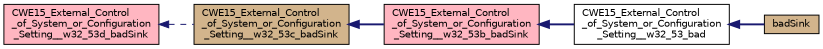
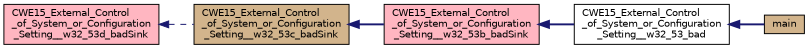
  digraph {
    rankdir=LR
    node [color=black fillcolor=lightpink fontname=Helvetica fontsize=10 shape=record style=filled]
    edge [color=midnightblue dir=back fontname=Helvetica fontsize=10 labelfontname=Helvetica labelfontsize=10 style=bold]
    n1 [fontcolor=black height=0.2 label="CWE15_External_Control\l_of_System_or_Configuration\l_Setting__w32_53d_badSink" width=0.4]
    n2 [fillcolor=tan height=0.2 label="CWE15_External_Control\l_of_System_or_Configuration\l_Setting__w32_53c_badSink" width=0.4]
    n3 [height=0.2 label="CWE15_External_Control\l_of_System_or_Configuration\l_Setting__w32_53b_badSink" width=0.4]
    n4 [fillcolor=white height=0.2 label="CWE15_External_Control\l_of_System_or_Configuration\l_Setting__w32_53_bad" width=0.4]
-   n5 [fillcolor=tan height=0.2 label=badSink width=0.4]
+   n5 [fillcolor=tan height=0.2 label=main width=0.4]
    n1 -> n2 [style=dashed]
    n2 -> n3
    n3 -> n4
    n4 -> n5
  }
